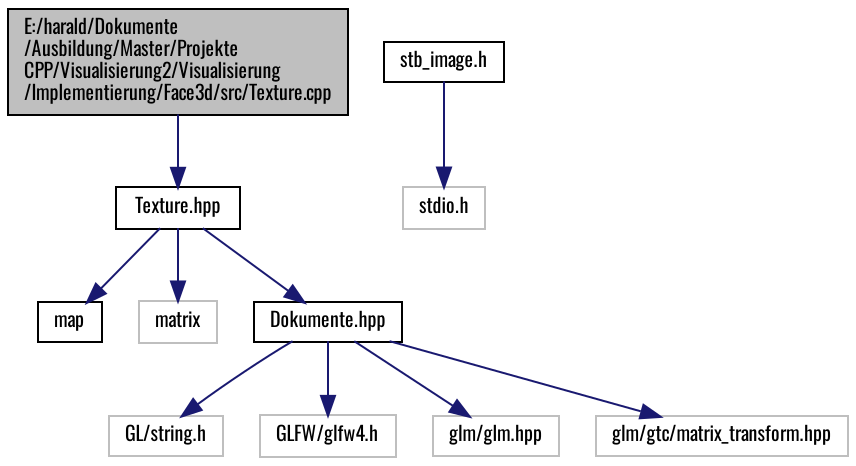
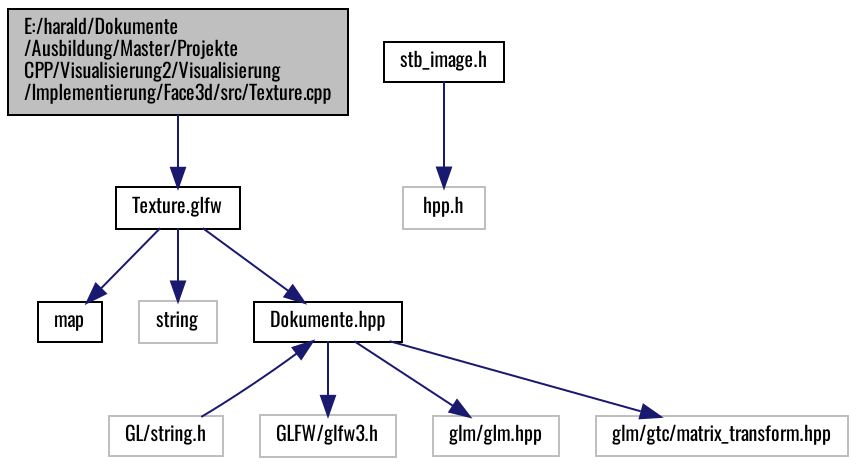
  digraph {
    fontname=Oswald
    node [color=grey75 fillcolor=white fontname=Oswald fontsize=10 shape=record style=filled]
    edge [color=midnightblue fontname=Oswald fontsize=10 labelfontname=Helvetica labelfontsize=10 style=solid]
    n1 [color=black fillcolor=grey75 fontcolor=black height=0.2 label="E:/harald/Dokumente\l/Ausbildung/Master/Projekte\lCPP/Visualisierung2/Visualisierung\l/Implementierung/Face3d/src/Texture.cpp" width=0.4]
-   n2 [color=black height=0.2 label="Texture.hpp" width=0.4]
+   n2 [color=black height=0.2 label="Texture.glfw" width=0.4]
    n3 [color=black height=0.2 label=map width=0.4]
-   n4 [height=0.2 label=matrix width=0.4]
+   n4 [height=0.2 label=string width=0.4]
    n5 [color=black height=0.2 label="Dokumente.hpp" width=0.4]
    n6 [color=black height=0.2 label="stb_image.h" width=0.4]
-   n7 [height=0.2 label="stdio.h" width=0.4]
+   n7 [height=0.2 label="hpp.h" width=0.4]
    n8 [height=0.2 label="GL/string.h" width=0.4]
-   n9 [height=0.2 label="GLFW/glfw4.h" width=0.4]
+   n9 [height=0.2 label="GLFW/glfw3.h" width=0.4]
    n10 [height=0.2 label="glm/glm.hpp" width=0.4]
    n11 [height=0.2 label="glm/gtc/matrix_transform.hpp" width=0.4]
    n1 -> n2
    n2 -> n3
    n2 -> n4
    n2 -> n5
-   n5 -> n8
+   n8 -> n5
    n5 -> n9
    n5 -> n10
    n5 -> n11
    n6 -> n7
  }
